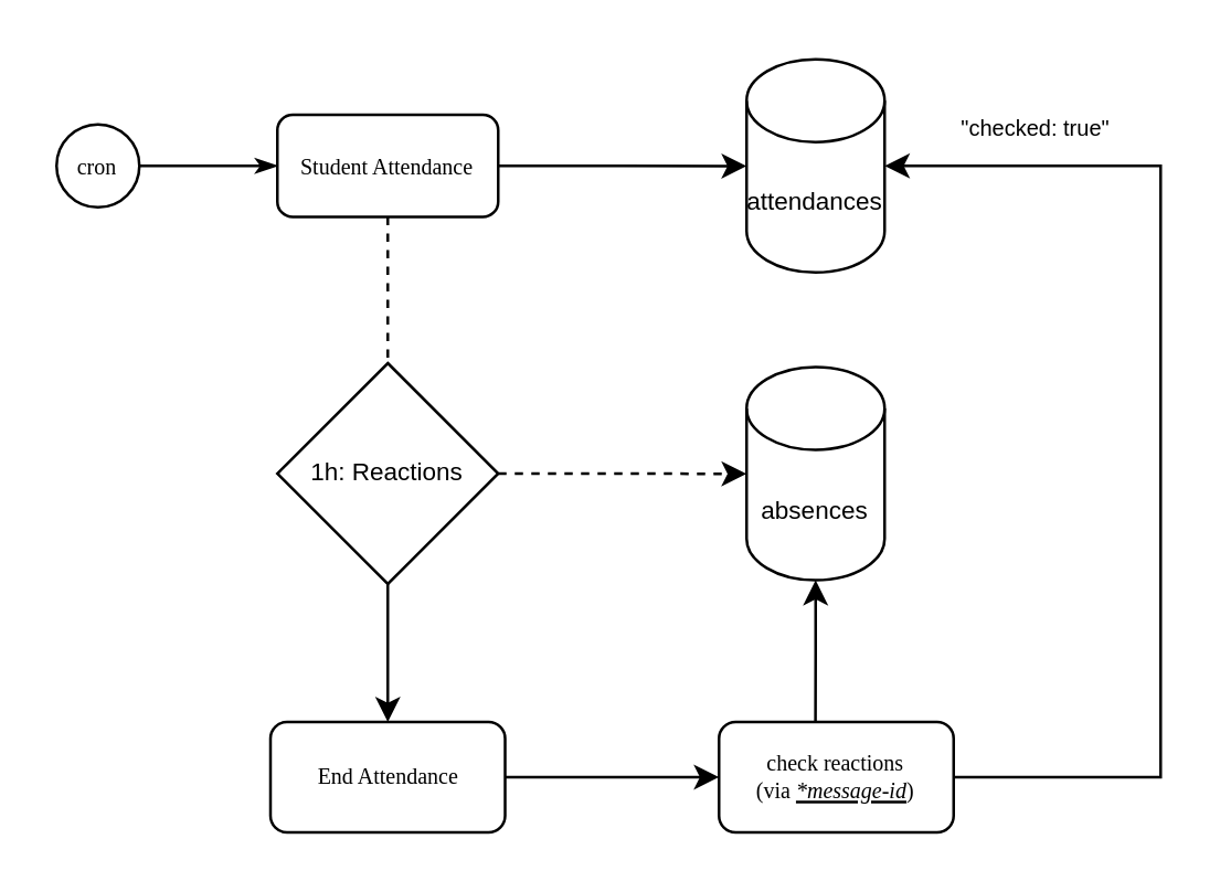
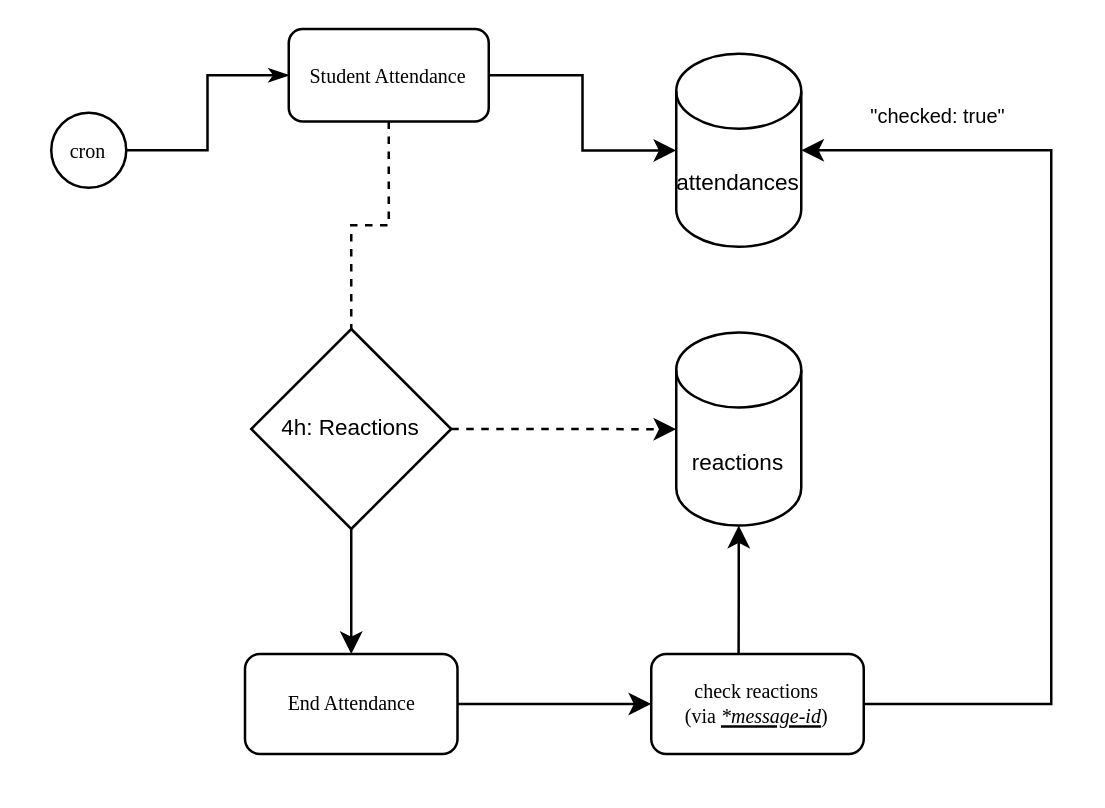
  <mxCell id="0" />
  <mxCell id="1" parent="0" />
  <mxCell id="2" style="edgeStyle=orthogonalEdgeStyle;rounded=0;html=1;labelBackgroundColor=none;startArrow=none;startFill=0;startSize=5;endArrow=classicThin;endFill=1;endSize=5;jettySize=auto;orthogonalLoop=1;strokeWidth=1;fontFamily=Verdana;fontSize=8" edge="1" parent="1" source="3" target="5"><mxGeometry relative="1" as="geometry" /></mxCell>
  <mxCell id="3" value="cron" style="ellipse;whiteSpace=wrap;html=1;rounded=0;shadow=0;labelBackgroundColor=none;strokeWidth=1;fontFamily=Verdana;fontSize=8;align=center;" vertex="1" parent="1"><mxGeometry x="20" y="44.5" width="30" height="30" as="geometry" /></mxCell>
  <mxCell id="4" style="edgeStyle=orthogonalEdgeStyle;rounded=0;orthogonalLoop=1;jettySize=auto;html=1;fontSize=9;startArrow=none;" edge="1" parent="1" source="10" target="8"><mxGeometry relative="1" as="geometry"><mxPoint x="140" y="141" as="targetPoint" /></mxGeometry></mxCell>
- <mxCell id="5" value="Student Attendance" style="rounded=1;whiteSpace=wrap;html=1;shadow=0;labelBackgroundColor=none;strokeWidth=1;fontFamily=Verdana;fontSize=8;align=center;" vertex="1" parent="1"><mxGeometry x="100" y="41" width="80" height="37" as="geometry" /></mxCell>
+ <mxCell id="5" value="Student Attendance" style="rounded=1;whiteSpace=wrap;html=1;shadow=0;labelBackgroundColor=none;strokeWidth=1;fontFamily=Verdana;fontSize=8;align=center;" vertex="1" parent="1"><mxGeometry x="115" y="11" width="80" height="37" as="geometry" /></mxCell>
  <mxCell id="6" value="&lt;font style=&quot;font-size: 9px;&quot;&gt;attendances&lt;/font&gt;" style="shape=cylinder3;whiteSpace=wrap;html=1;boundedLbl=1;backgroundOutline=1;size=15;" vertex="1" parent="1"><mxGeometry x="270" y="20.88" width="50" height="77.25" as="geometry" /></mxCell>
  <mxCell id="7" value="" style="edgeStyle=orthogonalEdgeStyle;rounded=0;orthogonalLoop=1;jettySize=auto;html=1;fontSize=9;" edge="1" parent="1" source="8" target="14"><mxGeometry relative="1" as="geometry" /></mxCell>
  <mxCell id="8" value="End Attendance&lt;br&gt;" style="rounded=1;whiteSpace=wrap;html=1;shadow=0;labelBackgroundColor=none;strokeWidth=1;fontFamily=Verdana;fontSize=8;align=center;" vertex="1" parent="1"><mxGeometry x="97.5" y="261" width="85" height="40" as="geometry" /></mxCell>
  <mxCell id="9" style="edgeStyle=orthogonalEdgeStyle;rounded=0;orthogonalLoop=1;jettySize=auto;html=1;fontSize=9;dashed=1;" edge="1" parent="1" source="10" target="13"><mxGeometry relative="1" as="geometry"><mxPoint x="240" y="141" as="targetPoint" /></mxGeometry></mxCell>
- <mxCell id="10" value="1h: Reactions" style="rhombus;whiteSpace=wrap;html=1;fontSize=9;" vertex="1" parent="1"><mxGeometry x="100" y="131" width="80" height="80" as="geometry" /></mxCell>
+ <mxCell id="10" value="4h: Reactions" style="rhombus;whiteSpace=wrap;html=1;fontSize=9;" vertex="1" parent="1"><mxGeometry x="100" y="131" width="80" height="80" as="geometry" /></mxCell>
  <mxCell id="11" value="" style="edgeStyle=orthogonalEdgeStyle;rounded=0;orthogonalLoop=1;jettySize=auto;html=1;fontSize=9;endArrow=none;dashed=1;" edge="1" parent="1" source="5" target="10"><mxGeometry relative="1" as="geometry"><mxPoint x="140" y="234" as="targetPoint" /><mxPoint x="140" y="88" as="sourcePoint" /></mxGeometry></mxCell>
  <mxCell id="12" style="rounded=0;orthogonalLoop=1;jettySize=auto;html=1;entryX=0.411;entryY=0.039;entryDx=0;entryDy=0;entryPerimeter=0;fontSize=9;edgeStyle=orthogonalEdgeStyle;startArrow=classic;startFill=1;endArrow=none;endFill=0;" edge="1" parent="1" source="13" target="14"><mxGeometry relative="1" as="geometry" /></mxCell>
- <mxCell id="13" value="&lt;font style=&quot;font-size: 9px;&quot;&gt;absences&lt;/font&gt;" style="shape=cylinder3;whiteSpace=wrap;html=1;boundedLbl=1;backgroundOutline=1;size=15;" vertex="1" parent="1"><mxGeometry x="270" y="132.38" width="50" height="77.25" as="geometry" /></mxCell>
+ <mxCell id="13" value="&lt;font style=&quot;font-size: 9px;&quot;&gt;reactions&lt;/font&gt;" style="shape=cylinder3;whiteSpace=wrap;html=1;boundedLbl=1;backgroundOutline=1;size=15;" vertex="1" parent="1"><mxGeometry x="270" y="132.38" width="50" height="77.25" as="geometry" /></mxCell>
  <mxCell id="14" value="check reactions&lt;br&gt;(via &lt;i&gt;&lt;u&gt;*message-id&lt;/u&gt;&lt;/i&gt;)" style="rounded=1;whiteSpace=wrap;html=1;shadow=0;labelBackgroundColor=none;strokeWidth=1;fontFamily=Verdana;fontSize=8;align=center;" vertex="1" parent="1"><mxGeometry x="260" y="261" width="85" height="40" as="geometry" /></mxCell>
  <mxCell id="15" value="" style="group" vertex="1" connectable="0" parent="1"><mxGeometry x="345" y="31" width="75" height="250" as="geometry" /></mxCell>
  <mxCell id="16" style="edgeStyle=orthogonalEdgeStyle;rounded=0;orthogonalLoop=1;jettySize=auto;html=1;entryX=1;entryY=0.5;entryDx=0;entryDy=0;entryPerimeter=0;fontSize=9;" edge="1" parent="15" source="14" target="6"><mxGeometry relative="1" as="geometry"><Array as="points"><mxPoint x="75" y="250" /><mxPoint x="75" y="28" /></Array></mxGeometry></mxCell>
  <mxCell id="17" value="&lt;font style=&quot;font-size: 8px;&quot;&gt;&quot;checked: true&quot;&lt;/font&gt;" style="text;html=1;strokeColor=none;fillColor=none;align=center;verticalAlign=middle;whiteSpace=wrap;rounded=0;fontSize=9;" vertex="1" parent="15"><mxGeometry width="60" height="30" as="geometry" /></mxCell>
  <mxCell id="18" value="" style="edgeStyle=orthogonalEdgeStyle;rounded=0;orthogonalLoop=1;jettySize=auto;html=1;" edge="1" parent="1" source="5" target="6"><mxGeometry relative="1" as="geometry"><mxPoint x="240" y="69" as="targetPoint" /></mxGeometry></mxCell>
